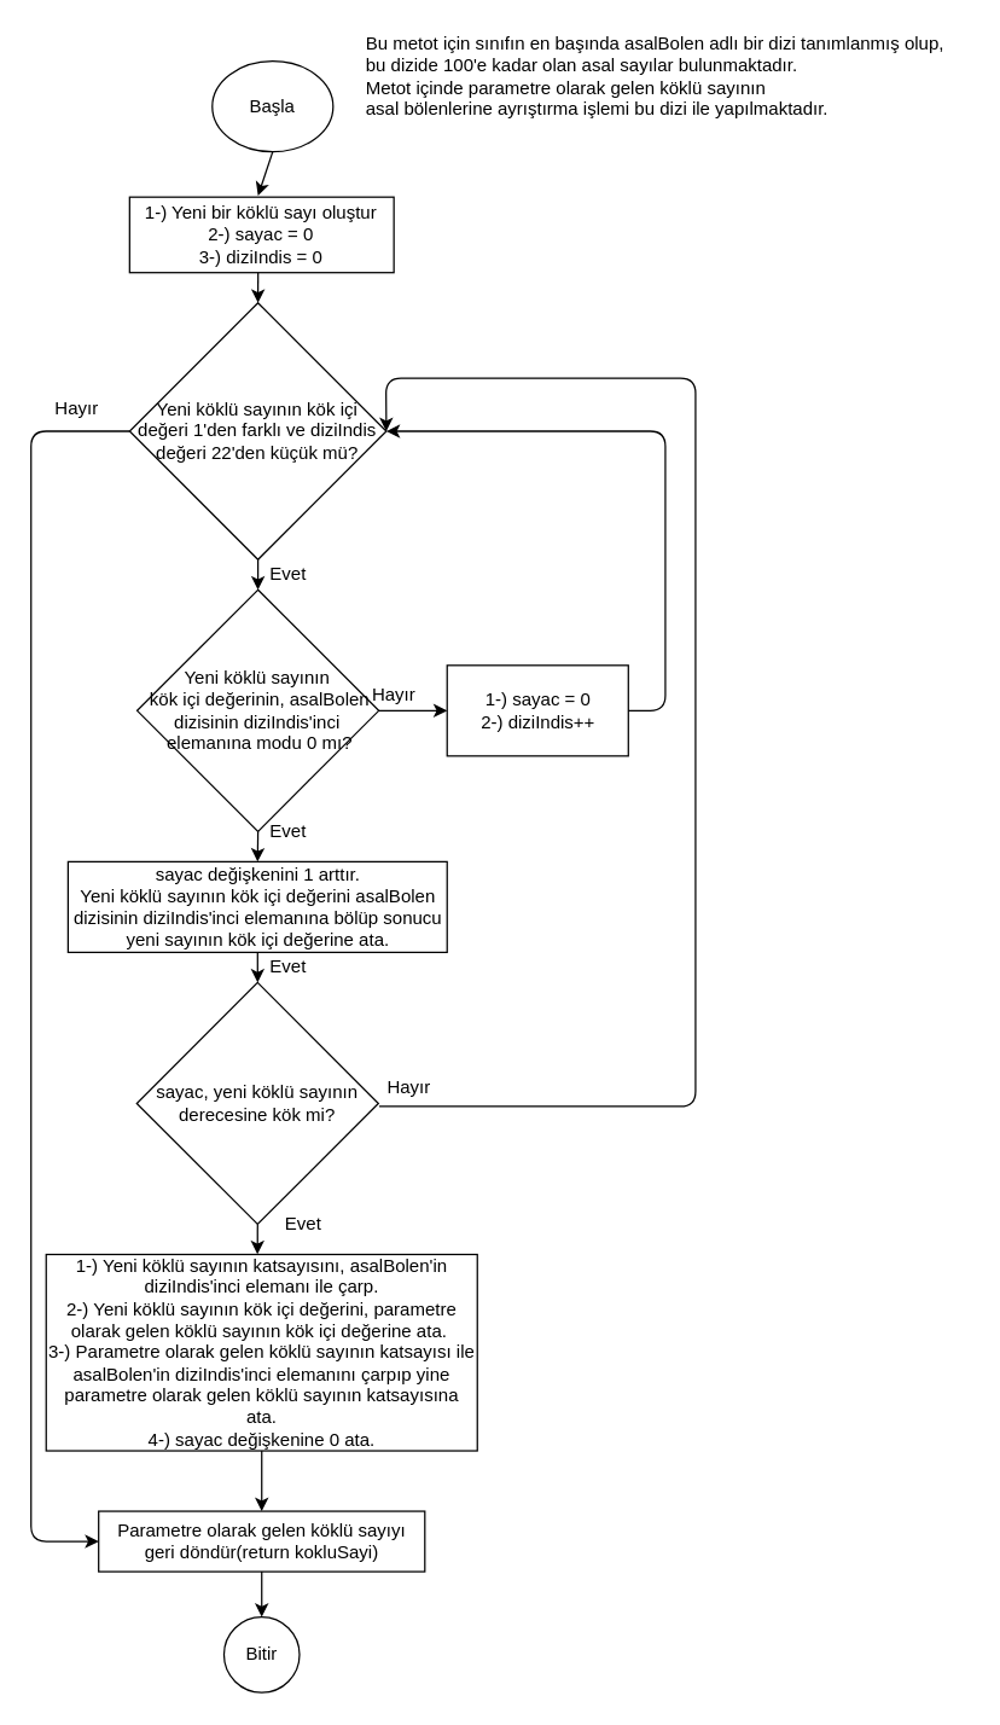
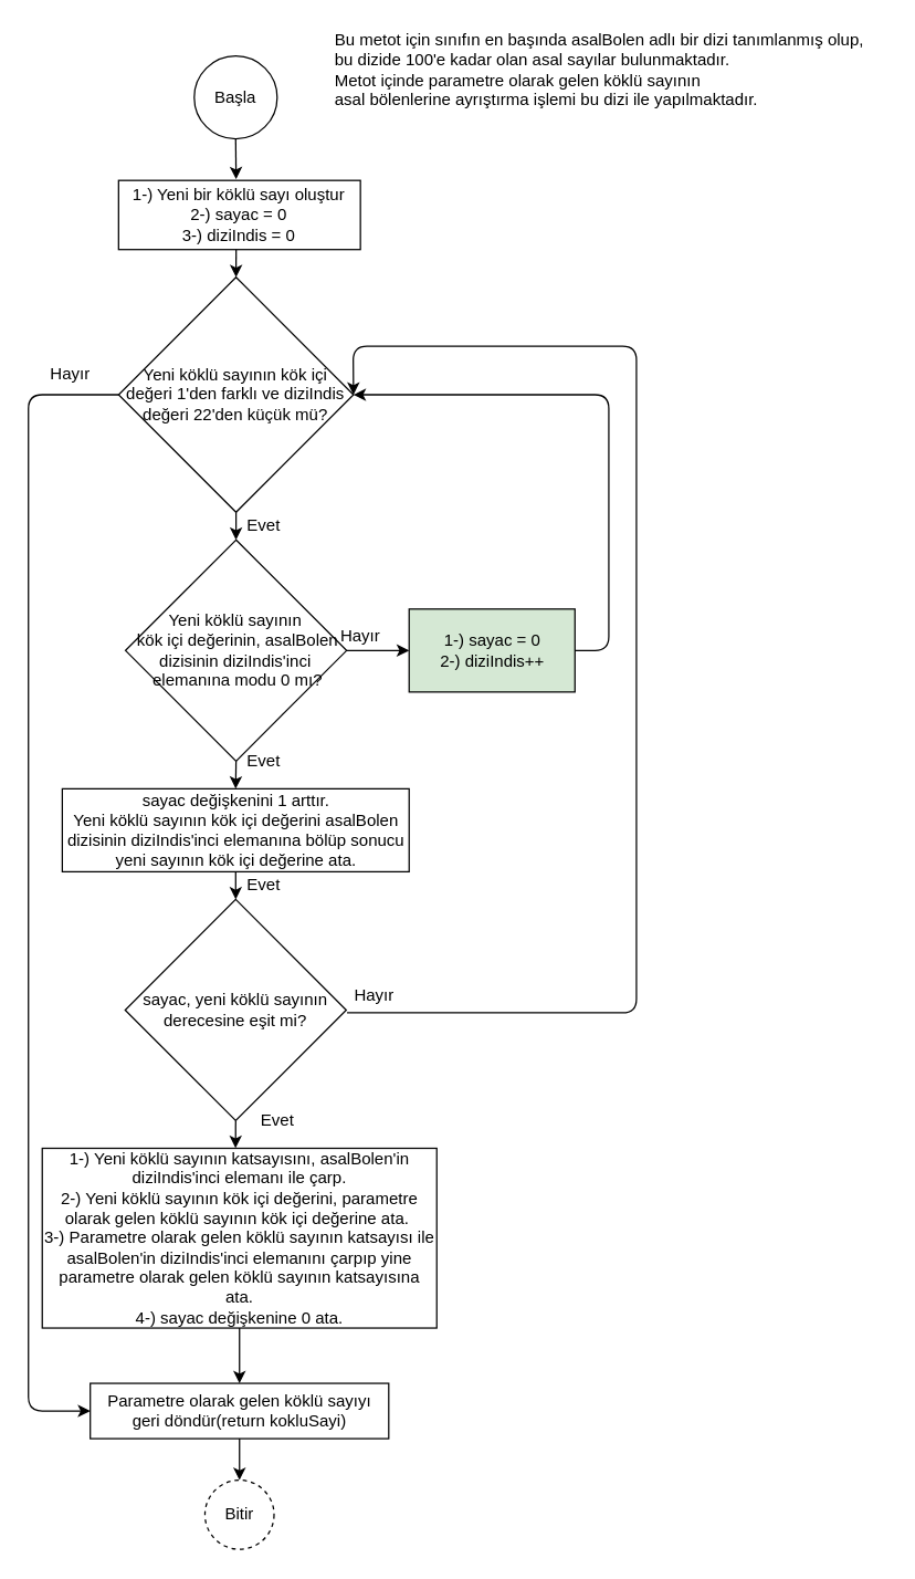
  <mxCell id="0" />
  <mxCell id="1" parent="0" />
- <mxCell id="2" value="Başla" style="ellipse;whiteSpace=wrap;html=1;aspect=fixed;" vertex="1" parent="1"><mxGeometry x="140" y="40" width="80" height="60" as="geometry" /></mxCell>
+ <mxCell id="2" value="Başla" style="ellipse;whiteSpace=wrap;html=1;aspect=fixed;" vertex="1" parent="1"><mxGeometry x="140" y="40" width="60" height="60" as="geometry" /></mxCell>
  <mxCell id="3" value="1-) Yeni bir köklü sayı oluştur&lt;br&gt;2-) sayac = 0&lt;br&gt;3-) diziIndis = 0" style="rounded=0;whiteSpace=wrap;html=1;" vertex="1" parent="1"><mxGeometry x="85.25" y="130" width="175" height="50" as="geometry" /></mxCell>
  <mxCell id="4" value="Yeni köklü sayının kök içi değeri 1'den farklı ve diziIndis değeri 22'den küçük mü?" style="rhombus;whiteSpace=wrap;html=1;" vertex="1" parent="1"><mxGeometry x="85.25" y="200" width="170" height="170" as="geometry" /></mxCell>
  <mxCell id="5" value="Yeni köklü sayının&lt;br&gt;&amp;nbsp;kök içi değerinin, asalBolen dizisinin diziIndis'inci&lt;br&gt;&amp;nbsp;elemanına modu 0 mı?" style="rhombus;whiteSpace=wrap;html=1;" vertex="1" parent="1"><mxGeometry x="90.25" y="390" width="160" height="160" as="geometry" /></mxCell>
  <mxCell id="6" value="Bu metot için sınıfın en başında asalBolen adlı bir dizi tanımlanmış olup, &lt;br&gt;bu dizide 100'e kadar olan asal sayılar bulunmaktadır. &lt;br&gt;Metot içinde parametre olarak gelen köklü sayının &lt;br&gt;asal bölenlerine ayrıştırma işlemi bu dizi ile yapılmaktadır." style="text;html=1;align=left;verticalAlign=middle;resizable=0;points=[];autosize=1;strokeColor=none;" vertex="1" parent="1"><mxGeometry x="240" y="20" width="400" height="60" as="geometry" /></mxCell>
  <mxCell id="7" value="" style="endArrow=classic;html=1;exitX=0.5;exitY=1;exitDx=0;exitDy=0;entryX=0.486;entryY=-0.017;entryDx=0;entryDy=0;entryPerimeter=0;" edge="1" parent="1" source="2" target="3"><mxGeometry width="50" height="50" relative="1" as="geometry"><mxPoint x="200" y="160" as="sourcePoint" /><mxPoint x="250" y="110" as="targetPoint" /></mxGeometry></mxCell>
  <mxCell id="8" value="" style="endArrow=classic;html=1;exitX=0.486;exitY=1.006;exitDx=0;exitDy=0;exitPerimeter=0;entryX=0.5;entryY=0;entryDx=0;entryDy=0;" edge="1" parent="1" source="3" target="4"><mxGeometry width="50" height="50" relative="1" as="geometry"><mxPoint x="270" y="230" as="sourcePoint" /><mxPoint x="170.05" y="200" as="targetPoint" /></mxGeometry></mxCell>
  <mxCell id="9" value="" style="endArrow=classic;html=1;exitX=0.5;exitY=1;exitDx=0;exitDy=0;entryX=0.5;entryY=0;entryDx=0;entryDy=0;" edge="1" parent="1" source="4" target="5"><mxGeometry width="50" height="50" relative="1" as="geometry"><mxPoint x="190" y="450" as="sourcePoint" /><mxPoint x="240" y="400" as="targetPoint" /></mxGeometry></mxCell>
  <mxCell id="10" value="sayac değişkenini 1 arttır.&lt;br&gt;Yeni köklü sayının kök içi değerini asalBolen dizisinin diziIndis'inci elemanına bölüp sonucu yeni sayının kök içi değerine ata." style="rounded=0;whiteSpace=wrap;html=1;" vertex="1" parent="1"><mxGeometry x="44.5" y="570" width="251" height="60" as="geometry" /></mxCell>
  <mxCell id="11" value="" style="endArrow=classic;html=1;exitX=0.5;exitY=1;exitDx=0;exitDy=0;entryX=0.5;entryY=0;entryDx=0;entryDy=0;" edge="1" parent="1" source="5" target="10"><mxGeometry width="50" height="50" relative="1" as="geometry"><mxPoint x="180" y="630" as="sourcePoint" /><mxPoint x="230" y="580" as="targetPoint" /></mxGeometry></mxCell>
- <mxCell id="12" value="sayac, yeni köklü sayının derecesine kök mi?" style="rhombus;whiteSpace=wrap;html=1;" vertex="1" parent="1"><mxGeometry x="90" y="650" width="160" height="160" as="geometry" /></mxCell>
+ <mxCell id="12" value="sayac, yeni köklü sayının derecesine eşit mi?" style="rhombus;whiteSpace=wrap;html=1;" vertex="1" parent="1"><mxGeometry x="90" y="650" width="160" height="160" as="geometry" /></mxCell>
  <mxCell id="13" value="1-) Yeni köklü sayının katsayısını, asalBolen'in diziIndis'inci elemanı ile çarp.&lt;br&gt;2-) Yeni köklü sayının kök içi değerini, parametre olarak gelen köklü sayının kök içi değerine ata.&amp;nbsp;&lt;br&gt;3-) Parametre olarak gelen köklü sayının katsayısı ile asalBolen'in diziIndis'inci elemanını çarpıp yine parametre olarak gelen köklü sayının katsayısına ata.&lt;br&gt;4-) sayac değişkenine 0 ata." style="rounded=0;whiteSpace=wrap;html=1;" vertex="1" parent="1"><mxGeometry x="30" y="830" width="285.5" height="130" as="geometry" /></mxCell>
  <mxCell id="14" value="" style="endArrow=classic;html=1;exitX=0.5;exitY=1;exitDx=0;exitDy=0;" edge="1" parent="1" source="10"><mxGeometry width="50" height="50" relative="1" as="geometry"><mxPoint x="200" y="710" as="sourcePoint" /><mxPoint x="170" y="650" as="targetPoint" /></mxGeometry></mxCell>
  <mxCell id="15" value="" style="endArrow=classic;html=1;exitX=0.5;exitY=1;exitDx=0;exitDy=0;entryX=0.49;entryY=-0.001;entryDx=0;entryDy=0;entryPerimeter=0;" edge="1" parent="1" source="12" target="13"><mxGeometry width="50" height="50" relative="1" as="geometry"><mxPoint x="220" y="820" as="sourcePoint" /><mxPoint x="168" y="869" as="targetPoint" /></mxGeometry></mxCell>
  <mxCell id="16" value="Parametre olarak gelen köklü sayıyı geri döndür(return kokluSayi)" style="rounded=0;whiteSpace=wrap;html=1;" vertex="1" parent="1"><mxGeometry x="64.75" y="1000" width="216" height="40" as="geometry" /></mxCell>
- <mxCell id="17" value="Bitir" style="ellipse;whiteSpace=wrap;html=1;aspect=fixed;" vertex="1" parent="1"><mxGeometry x="147.75" y="1070" width="50" height="50" as="geometry" /></mxCell>
+ <mxCell id="17" value="Bitir" style="ellipse;whiteSpace=wrap;html=1;aspect=fixed;dashed=1;" vertex="1" parent="1"><mxGeometry x="147.75" y="1070" width="50" height="50" as="geometry" /></mxCell>
  <mxCell id="18" value="" style="endArrow=classic;html=1;exitX=0.5;exitY=1;exitDx=0;exitDy=0;entryX=0.5;entryY=0;entryDx=0;entryDy=0;" edge="1" parent="1" source="16" target="17"><mxGeometry width="50" height="50" relative="1" as="geometry"><mxPoint x="450" y="1060" as="sourcePoint" /><mxPoint x="500" y="1010" as="targetPoint" /></mxGeometry></mxCell>
  <mxCell id="19" value="" style="endArrow=classic;html=1;exitX=0.5;exitY=1;exitDx=0;exitDy=0;entryX=0.5;entryY=0;entryDx=0;entryDy=0;" edge="1" parent="1" source="13" target="16"><mxGeometry width="50" height="50" relative="1" as="geometry"><mxPoint x="170" y="1040" as="sourcePoint" /><mxPoint x="220" y="990" as="targetPoint" /><Array as="points" /></mxGeometry></mxCell>
  <mxCell id="20" value="Evet" style="text;html=1;align=center;verticalAlign=middle;resizable=0;points=[];autosize=1;strokeColor=none;" vertex="1" parent="1"><mxGeometry x="170" y="370" width="40" height="20" as="geometry" /></mxCell>
  <mxCell id="21" value="Evet" style="text;html=1;align=center;verticalAlign=middle;resizable=0;points=[];autosize=1;strokeColor=none;" vertex="1" parent="1"><mxGeometry x="170" y="540" width="40" height="20" as="geometry" /></mxCell>
  <mxCell id="22" value="Evet" style="text;html=1;align=center;verticalAlign=middle;resizable=0;points=[];autosize=1;strokeColor=none;" vertex="1" parent="1"><mxGeometry x="170" y="630" width="40" height="20" as="geometry" /></mxCell>
  <mxCell id="23" value="Evet" style="text;html=1;align=center;verticalAlign=middle;resizable=0;points=[];autosize=1;strokeColor=none;" vertex="1" parent="1"><mxGeometry x="180" y="800" width="40" height="20" as="geometry" /></mxCell>
  <mxCell id="24" value="Hayır" style="text;html=1;align=center;verticalAlign=middle;resizable=0;points=[];autosize=1;strokeColor=none;" vertex="1" parent="1"><mxGeometry x="30" y="260" width="40" height="20" as="geometry" /></mxCell>
- <mxCell id="25" value="1-) sayac = 0&lt;br&gt;2-) diziIndis++" style="rounded=0;whiteSpace=wrap;html=1;" vertex="1" parent="1"><mxGeometry x="295.5" y="440" width="120" height="60" as="geometry" /></mxCell>
+ <mxCell id="25" value="1-) sayac = 0&lt;br&gt;2-) diziIndis++" style="rounded=0;whiteSpace=wrap;html=1;fillColor=#d5e8d4;" vertex="1" parent="1"><mxGeometry x="295.5" y="440" width="120" height="60" as="geometry" /></mxCell>
  <mxCell id="26" value="" style="endArrow=classic;html=1;exitX=1;exitY=0.5;exitDx=0;exitDy=0;entryX=0;entryY=0.5;entryDx=0;entryDy=0;" edge="1" parent="1" source="5" target="25"><mxGeometry width="50" height="50" relative="1" as="geometry"><mxPoint x="280" y="500" as="sourcePoint" /><mxPoint x="330" y="450" as="targetPoint" /></mxGeometry></mxCell>
  <mxCell id="27" value="Hayır" style="text;html=1;align=center;verticalAlign=middle;resizable=0;points=[];autosize=1;strokeColor=none;" vertex="1" parent="1"><mxGeometry x="240" y="450" width="40" height="20" as="geometry" /></mxCell>
  <mxCell id="28" value="" style="endArrow=classic;html=1;entryX=1;entryY=0.5;entryDx=0;entryDy=0;exitX=1;exitY=0.5;exitDx=0;exitDy=0;" edge="1" parent="1" source="25" target="4"><mxGeometry width="50" height="50" relative="1" as="geometry"><mxPoint x="450" y="450" as="sourcePoint" /><mxPoint x="440" y="350" as="targetPoint" /><Array as="points"><mxPoint x="440" y="470" /><mxPoint x="440" y="285" /></Array></mxGeometry></mxCell>
  <mxCell id="29" value="Hayır" style="text;html=1;align=center;verticalAlign=middle;resizable=0;points=[];autosize=1;strokeColor=none;" vertex="1" parent="1"><mxGeometry x="250" y="710" width="40" height="20" as="geometry" /></mxCell>
  <mxCell id="30" value="" style="endArrow=classic;html=1;exitX=0.014;exitY=1.097;exitDx=0;exitDy=0;exitPerimeter=0;entryX=1;entryY=0.5;entryDx=0;entryDy=0;" edge="1" parent="1" source="29" target="4"><mxGeometry width="50" height="50" relative="1" as="geometry"><mxPoint x="390" y="690" as="sourcePoint" /><mxPoint x="260" y="250" as="targetPoint" /><Array as="points"><mxPoint x="460" y="732" /><mxPoint x="460" y="250" /><mxPoint x="255" y="250" /></Array></mxGeometry></mxCell>
  <mxCell id="31" value="" style="endArrow=classic;html=1;exitX=0;exitY=0.5;exitDx=0;exitDy=0;entryX=0;entryY=0.5;entryDx=0;entryDy=0;" edge="1" parent="1" source="4" target="16"><mxGeometry width="50" height="50" relative="1" as="geometry"><mxPoint x="40" y="400" as="sourcePoint" /><mxPoint x="20" y="1020" as="targetPoint" /><Array as="points"><mxPoint x="20" y="285" /><mxPoint x="20" y="1020" /></Array></mxGeometry></mxCell>
